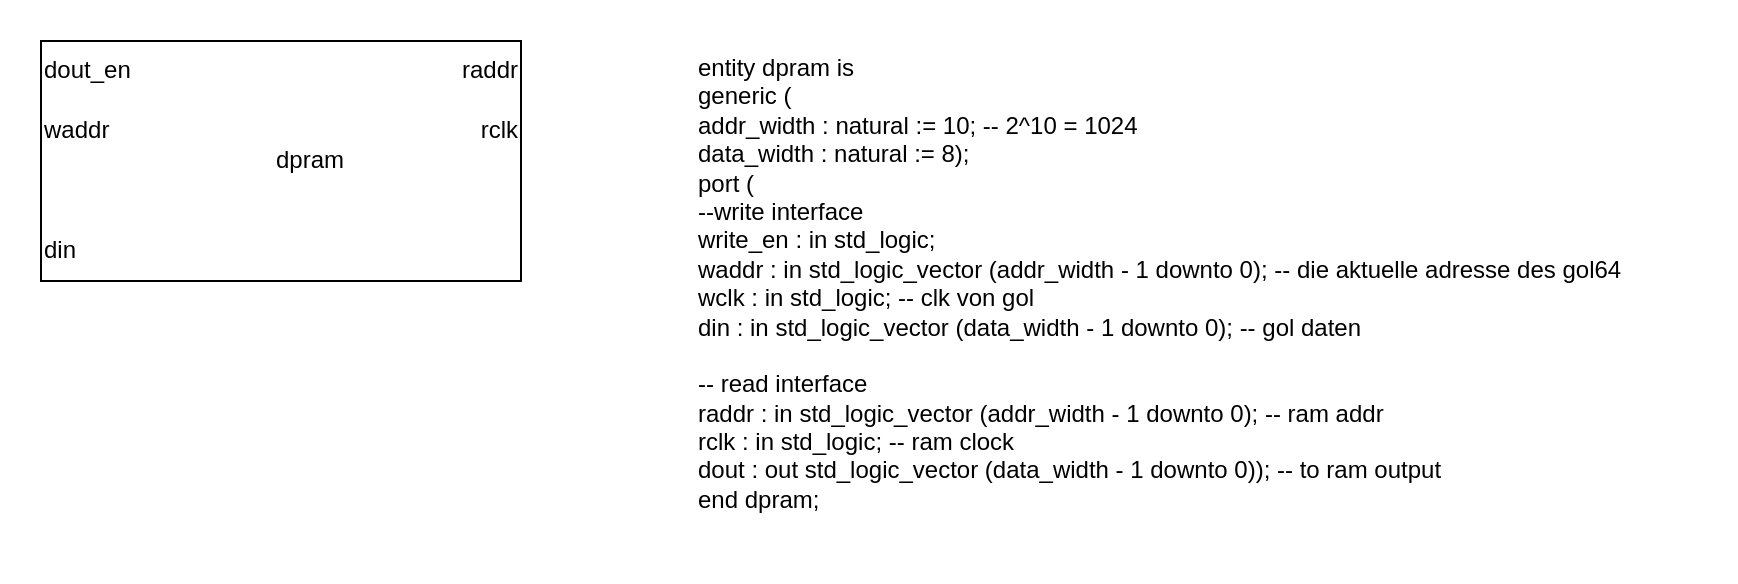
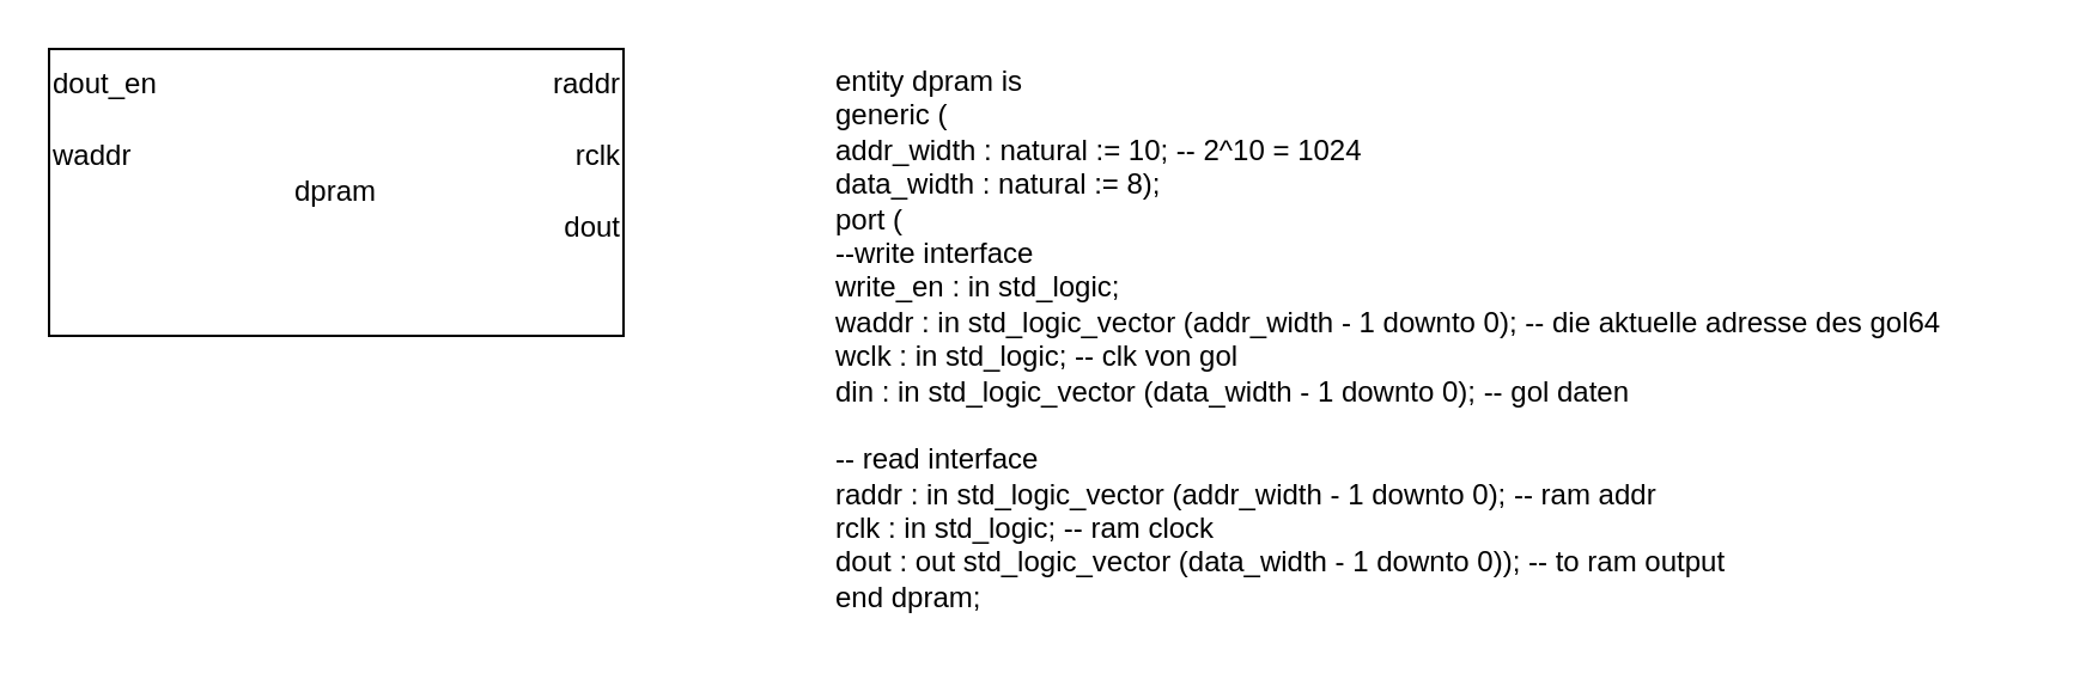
  <mxCell id="0" />
  <mxCell id="1" parent="0" />
  <mxCell id="2" value="entity dpram is&#10;generic (&#10; addr_width : natural := 10; -- 2^10 = 1024 &#10; data_width : natural := 8);&#10;port (&#10; --write interface&#10; write_en : in std_logic;&#10; waddr  : in std_logic_vector (addr_width - 1 downto 0); -- die aktuelle adresse des gol64&#10; wclk  : in std_logic; -- clk von gol&#10; din   : in std_logic_vector (data_width - 1 downto 0); -- gol daten&#10; &#10; -- read interface&#10; raddr  : in std_logic_vector (addr_width - 1 downto 0); -- ram addr&#10; rclk  : in std_logic; -- ram clock&#10; dout  : out std_logic_vector (data_width - 1 downto 0)); -- to ram output&#10;end dpram;" style="text;whiteSpace=wrap;html=1;" vertex="1" parent="1"><mxGeometry x="347" width="500" height="250" as="geometry" y="20" /></mxCell>
  <mxCell id="3" value="" style="rounded=0;whiteSpace=wrap;html=1;" vertex="1" parent="1"><mxGeometry width="240" height="120" as="geometry" x="20" y="20" /></mxCell>
  <mxCell id="4" value="dout_en" style="text;html=1;align=left;verticalAlign=middle;resizable=0;points=[];autosize=1;strokeColor=none;fillColor=none;" vertex="1" parent="1"><mxGeometry width="70" height="30" as="geometry" x="20" y="20" /></mxCell>
  <mxCell id="5" value="waddr" style="text;html=1;align=left;verticalAlign=middle;resizable=0;points=[];autosize=1;strokeColor=none;fillColor=none;" vertex="1" parent="1"><mxGeometry y="50" width="60" height="30" as="geometry" x="20" /></mxCell>
  <mxCell id="6" value="raddr" style="text;html=1;align=right;verticalAlign=middle;resizable=0;points=[];autosize=1;strokeColor=none;fillColor=none;" vertex="1" parent="1"><mxGeometry x="210" width="50" height="30" as="geometry" y="20" /></mxCell>
  <mxCell id="7" value="rclk" style="text;html=1;align=right;verticalAlign=middle;resizable=0;points=[];autosize=1;strokeColor=none;fillColor=none;" vertex="1" parent="1"><mxGeometry x="220" y="50" width="40" height="30" as="geometry" /></mxCell>
- <mxCell id="9" value="dpram" style="text;html=1;strokeColor=none;fillColor=none;align=center;verticalAlign=middle;whiteSpace=wrap;rounded=0;" vertex="1" parent="1"><mxGeometry x="125" y="65" width="60" height="30" as="geometry" /></mxCell>
- <mxCell id="10" value="din" style="text;html=1;align=left;verticalAlign=middle;resizable=0;points=[];autosize=1;strokeColor=none;fillColor=none;" vertex="1" parent="1"><mxGeometry y="110" width="40" height="30" as="geometry" x="20" /></mxCell>
+ <mxCell id="8" value="dout" style="text;html=1;align=right;verticalAlign=middle;resizable=0;points=[];autosize=1;strokeColor=none;fillColor=none;" vertex="1" parent="1"><mxGeometry x="210" y="80" width="50" height="30" as="geometry" /></mxCell>
+ <mxCell id="9" value="dpram" style="text;html=1;strokeColor=none;fillColor=none;align=center;verticalAlign=middle;whiteSpace=wrap;rounded=0;" vertex="1" parent="1"><mxGeometry x="110" y="65" width="60" height="30" as="geometry" /></mxCell>
